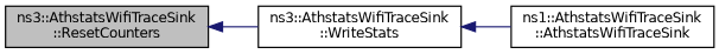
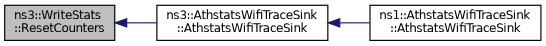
  digraph {
    rankdir=LR
    node [color=black fillcolor=white fontname=Helvetica fontsize=10 shape=record style=filled]
    edge [color=midnightblue dir=back fontname=Helvetica fontsize=10 labelfontname=Helvetica labelfontsize=10 style=solid]
-   n1 [fillcolor=grey75 fontcolor=black height=0.2 label="ns3::AthstatsWifiTraceSink\l::ResetCounters" width=0.4]
-   n2 [height=0.2 label="ns3::AthstatsWifiTraceSink\l::WriteStats" width=0.4]
+   n1 [fillcolor=grey75 fontcolor=black height=0.2 label="ns3::WriteStats\l::ResetCounters" width=0.4]
+   n2 [height=0.2 label="ns3::AthstatsWifiTraceSink\l::AthstatsWifiTraceSink" width=0.4]
    n3 [height=0.2 label="ns1::AthstatsWifiTraceSink\l::AthstatsWifiTraceSink" width=0.4]
    n1 -> n2
    n2 -> n3
  }
